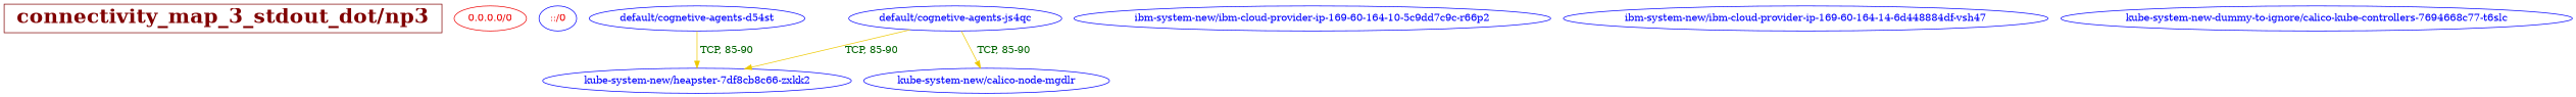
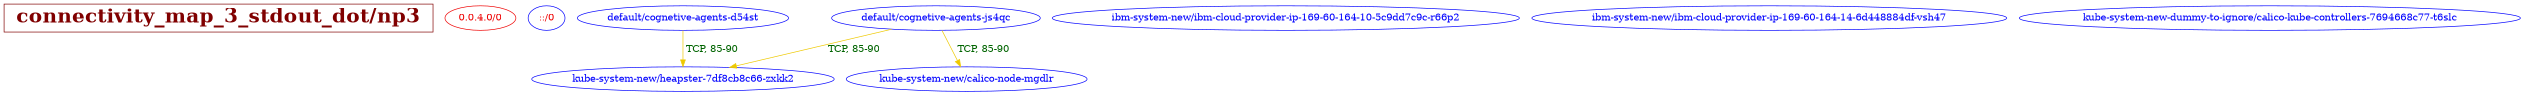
  digraph {
    node [color=blue fontcolor=blue]
    edge [color=gold2 fontcolor=darkgreen]
    n1 [color=webmaroon fontcolor=webmaroon fontsize=30 label=< <B>connectivity_map_3_stdout_dot/np3</B> > shape=box]
-   n2 [color=red2 fontcolor=red2 label="0.0.0.0/0"]
+   n2 [color=red2 fontcolor=red2 label="0.0.4.0/0"]
    n3 [fontcolor=red2 label="::/0"]
    n4 [label="default/cognetive-agents-d54st"]
    n5 [label="kube-system-new/heapster-7df8cb8c66-zxkk2"]
    n6 [label="kube-system-new/calico-node-mgdlr"]
    n7 [label="default/cognetive-agents-js4qc"]
    n8 [label="ibm-system-new/ibm-cloud-provider-ip-169-60-164-10-5c9dd7c9c-r66p2"]
    n9 [label="ibm-system-new/ibm-cloud-provider-ip-169-60-164-14-6d448884df-vsh47"]
    n10 [label="kube-system-new-dummy-to-ignore/calico-kube-controllers-7694668c77-t6slc"]
    n4 -> n5 [label=" TCP, 85-90"]
    n7 -> n5 [label=" TCP, 85-90"]
    n7 -> n6 [label=" TCP, 85-90"]
  }
